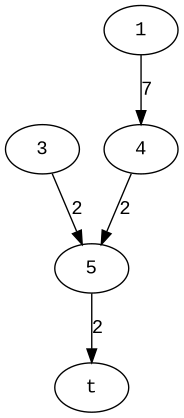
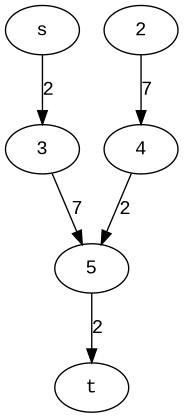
  digraph {
    fontname="Liberation Mono"
    node [fontname="Liberation Mono"]
    edge [fontname="Liberation Mono"]
+   s
    3
-   2 [label=1]
+   2
    4
    5
    t
-   3 -> 5 [label=2]
+   s -> 3 [label=2]
+   3 -> 5 [label=7]
    2 -> 4 [label=7]
    4 -> 5 [label=2]
    5 -> t [label=2]
  }
